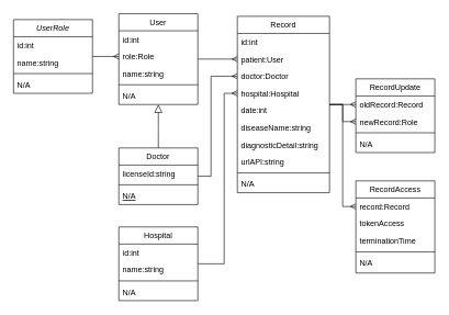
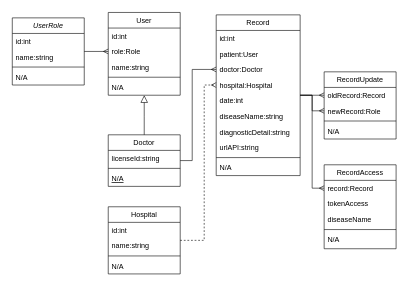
  <mxCell id="0" />
  <mxCell id="1" parent="0" />
  <mxCell id="2" style="edgeStyle=orthogonalEdgeStyle;rounded=0;orthogonalLoop=1;jettySize=auto;html=1;entryX=0;entryY=0.5;entryDx=0;entryDy=0;endArrow=ERmany;endFill=0;" parent="1" source="3" target="17" edge="1"><mxGeometry relative="1" as="geometry" /></mxCell>
  <mxCell id="3" value="UserRole" style="swimlane;fontStyle=2;align=center;verticalAlign=top;childLayout=stackLayout;horizontal=1;startSize=26;horizontalStack=0;resizeParent=1;resizeLast=0;collapsible=1;marginBottom=0;rounded=0;shadow=0;strokeWidth=1;" parent="1" vertex="1"><mxGeometry x="20" y="29" width="120" height="112" as="geometry"><mxRectangle x="230" y="140" width="160" height="26" as="alternateBounds" /></mxGeometry></mxCell>
  <mxCell id="4" value="id:int" style="text;align=left;verticalAlign=top;spacingLeft=4;spacingRight=4;overflow=hidden;rotatable=0;points=[[0,0.5],[1,0.5]];portConstraint=eastwest;" parent="3" vertex="1"><mxGeometry y="26" width="120" height="26" as="geometry" /></mxCell>
  <mxCell id="5" value="name:string" style="text;align=left;verticalAlign=top;spacingLeft=4;spacingRight=4;overflow=hidden;rotatable=0;points=[[0,0.5],[1,0.5]];portConstraint=eastwest;rounded=0;shadow=0;html=0;" parent="3" vertex="1"><mxGeometry y="52" width="120" height="26" as="geometry" /></mxCell>
  <mxCell id="6" value="" style="line;html=1;strokeWidth=1;align=left;verticalAlign=middle;spacingTop=-1;spacingLeft=3;spacingRight=3;rotatable=0;labelPosition=right;points=[];portConstraint=eastwest;" parent="3" vertex="1"><mxGeometry y="78" width="120" height="8" as="geometry" /></mxCell>
  <mxCell id="7" value="N/A" style="text;align=left;verticalAlign=top;spacingLeft=4;spacingRight=4;overflow=hidden;rotatable=0;points=[[0,0.5],[1,0.5]];portConstraint=eastwest;" parent="3" vertex="1"><mxGeometry y="86" width="120" height="26" as="geometry" /></mxCell>
- <mxCell id="8" style="edgeStyle=orthogonalEdgeStyle;rounded=0;orthogonalLoop=1;jettySize=auto;html=1;entryX=0;entryY=0.5;entryDx=0;entryDy=0;endArrow=ERmany;endFill=0;" parent="1" source="9" target="34" edge="1"><mxGeometry relative="1" as="geometry"><Array as="points"><mxPoint x="340" y="400" /><mxPoint x="340" y="141" /></Array></mxGeometry></mxCell>
+ <mxCell id="8" style="edgeStyle=orthogonalEdgeStyle;rounded=0;orthogonalLoop=1;jettySize=auto;html=1;entryX=0;entryY=0.5;entryDx=0;entryDy=0;endArrow=ERmany;endFill=0;dashed=1;" parent="1" source="9" target="34" edge="1"><mxGeometry relative="1" as="geometry"><Array as="points"><mxPoint x="340" y="400" /><mxPoint x="340" y="141" /></Array></mxGeometry></mxCell>
  <mxCell id="9" value="Hospital" style="swimlane;fontStyle=0;align=center;verticalAlign=top;childLayout=stackLayout;horizontal=1;startSize=26;horizontalStack=0;resizeParent=1;resizeLast=0;collapsible=1;marginBottom=0;rounded=0;shadow=0;strokeWidth=1;" parent="1" vertex="1"><mxGeometry x="180" y="344" width="120" height="112" as="geometry"><mxRectangle x="340" y="380" width="170" height="26" as="alternateBounds" /></mxGeometry></mxCell>
  <mxCell id="10" value="id:int" style="text;align=left;verticalAlign=top;spacingLeft=4;spacingRight=4;overflow=hidden;rotatable=0;points=[[0,0.5],[1,0.5]];portConstraint=eastwest;" parent="9" vertex="1"><mxGeometry y="26" width="120" height="26" as="geometry" /></mxCell>
  <mxCell id="11" value="name:string" style="text;align=left;verticalAlign=top;spacingLeft=4;spacingRight=4;overflow=hidden;rotatable=0;points=[[0,0.5],[1,0.5]];portConstraint=eastwest;" parent="9" vertex="1"><mxGeometry y="52" width="120" height="26" as="geometry" /></mxCell>
  <mxCell id="12" value="" style="line;html=1;strokeWidth=1;align=left;verticalAlign=middle;spacingTop=-1;spacingLeft=3;spacingRight=3;rotatable=0;labelPosition=right;points=[];portConstraint=eastwest;" parent="9" vertex="1"><mxGeometry y="78" width="120" height="8" as="geometry" /></mxCell>
  <mxCell id="13" value="N/A" style="text;align=left;verticalAlign=top;spacingLeft=4;spacingRight=4;overflow=hidden;rotatable=0;points=[[0,0.5],[1,0.5]];portConstraint=eastwest;" parent="9" vertex="1"><mxGeometry y="86" width="120" height="26" as="geometry" /></mxCell>
- <mxCell id="14" style="edgeStyle=orthogonalEdgeStyle;rounded=0;orthogonalLoop=1;jettySize=auto;html=1;entryX=0;entryY=0.5;entryDx=0;entryDy=0;endArrow=ERmany;endFill=0;" parent="1" source="15" target="32" edge="1"><mxGeometry relative="1" as="geometry" /></mxCell>
  <mxCell id="15" value="User" style="swimlane;fontStyle=0;align=center;verticalAlign=top;childLayout=stackLayout;horizontal=1;startSize=26;horizontalStack=0;resizeParent=1;resizeLast=0;collapsible=1;marginBottom=0;rounded=0;shadow=0;strokeWidth=1;" parent="1" vertex="1"><mxGeometry x="180" y="20" width="120" height="138" as="geometry"><mxRectangle x="550" y="140" width="160" height="26" as="alternateBounds" /></mxGeometry></mxCell>
  <mxCell id="16" value="id:int" style="text;align=left;verticalAlign=top;spacingLeft=4;spacingRight=4;overflow=hidden;rotatable=0;points=[[0,0.5],[1,0.5]];portConstraint=eastwest;" parent="15" vertex="1"><mxGeometry y="26" width="120" height="26" as="geometry" /></mxCell>
  <mxCell id="17" value="role:Role" style="text;align=left;verticalAlign=top;spacingLeft=4;spacingRight=4;overflow=hidden;rotatable=0;points=[[0,0.5],[1,0.5]];portConstraint=eastwest;" parent="15" vertex="1"><mxGeometry y="52" width="120" height="26" as="geometry" /></mxCell>
  <mxCell id="18" value="name:string" style="text;align=left;verticalAlign=top;spacingLeft=4;spacingRight=4;overflow=hidden;rotatable=0;points=[[0,0.5],[1,0.5]];portConstraint=eastwest;rounded=0;shadow=0;html=0;" parent="15" vertex="1"><mxGeometry y="78" width="120" height="26" as="geometry" /></mxCell>
  <mxCell id="19" value="" style="line;html=1;strokeWidth=1;align=left;verticalAlign=middle;spacingTop=-1;spacingLeft=3;spacingRight=3;rotatable=0;labelPosition=right;points=[];portConstraint=eastwest;" parent="15" vertex="1"><mxGeometry y="104" width="120" height="8" as="geometry" /></mxCell>
  <mxCell id="20" value="N/A" style="text;align=left;verticalAlign=top;spacingLeft=4;spacingRight=4;overflow=hidden;rotatable=0;points=[[0,0.5],[1,0.5]];portConstraint=eastwest;" parent="15" vertex="1"><mxGeometry y="112" width="120" height="26" as="geometry" /></mxCell>
  <mxCell id="21" style="edgeStyle=orthogonalEdgeStyle;rounded=0;orthogonalLoop=1;jettySize=auto;html=1;entryX=0;entryY=0.5;entryDx=0;entryDy=0;endArrow=ERmany;endFill=0;" parent="1" source="22" target="33" edge="1"><mxGeometry relative="1" as="geometry"><Array as="points"><mxPoint x="320" y="267" /><mxPoint x="320" y="115" /></Array></mxGeometry></mxCell>
  <mxCell id="22" value="Doctor" style="swimlane;fontStyle=0;align=center;verticalAlign=top;childLayout=stackLayout;horizontal=1;startSize=26;horizontalStack=0;resizeParent=1;resizeLast=0;collapsible=1;marginBottom=0;rounded=0;shadow=0;strokeWidth=1;" parent="1" vertex="1"><mxGeometry x="180" y="224" width="120" height="86" as="geometry"><mxRectangle x="130" y="380" width="160" height="26" as="alternateBounds" /></mxGeometry></mxCell>
  <mxCell id="23" value="licenseId:string" style="text;align=left;verticalAlign=top;spacingLeft=4;spacingRight=4;overflow=hidden;rotatable=0;points=[[0,0.5],[1,0.5]];portConstraint=eastwest;rounded=0;shadow=0;html=0;" parent="22" vertex="1"><mxGeometry y="26" width="120" height="26" as="geometry" /></mxCell>
  <mxCell id="24" value="" style="line;html=1;strokeWidth=1;align=left;verticalAlign=middle;spacingTop=-1;spacingLeft=3;spacingRight=3;rotatable=0;labelPosition=right;points=[];portConstraint=eastwest;" parent="22" vertex="1"><mxGeometry y="52" width="120" height="8" as="geometry" /></mxCell>
  <mxCell id="25" value="N/A" style="text;align=left;verticalAlign=top;spacingLeft=4;spacingRight=4;overflow=hidden;rotatable=0;points=[[0,0.5],[1,0.5]];portConstraint=eastwest;fontStyle=4" parent="22" vertex="1"><mxGeometry y="60" width="120" height="26" as="geometry" /></mxCell>
  <mxCell id="26" value="" style="endArrow=block;endSize=10;endFill=0;shadow=0;strokeWidth=1;rounded=0;edgeStyle=elbowEdgeStyle;elbow=vertical;exitX=0.5;exitY=0;exitDx=0;exitDy=0;" parent="1" source="22" target="20" edge="1"><mxGeometry width="160" relative="1" as="geometry"><mxPoint x="414" y="254" as="sourcePoint" /><mxPoint x="200" y="204" as="targetPoint" /><Array as="points"><mxPoint x="240" y="194" /><mxPoint x="240" y="164" /><mxPoint x="228" y="184" /><mxPoint x="210" y="194" /><mxPoint x="290" y="254" /></Array></mxGeometry></mxCell>
  <mxCell id="27" style="edgeStyle=orthogonalEdgeStyle;rounded=0;orthogonalLoop=1;jettySize=auto;html=1;entryX=0;entryY=0.5;entryDx=0;entryDy=0;endArrow=ERmany;endFill=0;" parent="1" source="30" target="42" edge="1"><mxGeometry relative="1" as="geometry" /></mxCell>
  <mxCell id="28" style="edgeStyle=orthogonalEdgeStyle;rounded=0;orthogonalLoop=1;jettySize=auto;html=1;entryX=0;entryY=0.5;entryDx=0;entryDy=0;endArrow=ERmany;endFill=0;" parent="1" source="30" target="43" edge="1"><mxGeometry relative="1" as="geometry" /></mxCell>
  <mxCell id="29" style="edgeStyle=orthogonalEdgeStyle;rounded=0;orthogonalLoop=1;jettySize=auto;html=1;entryX=0;entryY=0.5;entryDx=0;entryDy=0;endArrow=ERmany;endFill=0;" parent="1" source="30" target="47" edge="1"><mxGeometry relative="1" as="geometry"><Array as="points"><mxPoint x="520" y="158" /><mxPoint x="520" y="313" /></Array></mxGeometry></mxCell>
  <mxCell id="30" value="Record" style="swimlane;fontStyle=0;align=center;verticalAlign=top;childLayout=stackLayout;horizontal=1;startSize=26;horizontalStack=0;resizeParent=1;resizeLast=0;collapsible=1;marginBottom=0;rounded=0;shadow=0;strokeWidth=1;" parent="1" vertex="1"><mxGeometry x="360" y="24" width="140" height="268" as="geometry"><mxRectangle x="340" y="380" width="170" height="26" as="alternateBounds" /></mxGeometry></mxCell>
  <mxCell id="31" value="id:int" style="text;align=left;verticalAlign=top;spacingLeft=4;spacingRight=4;overflow=hidden;rotatable=0;points=[[0,0.5],[1,0.5]];portConstraint=eastwest;" parent="30" vertex="1"><mxGeometry y="26" width="140" height="26" as="geometry" /></mxCell>
  <mxCell id="32" value="patient:User" style="text;align=left;verticalAlign=top;spacingLeft=4;spacingRight=4;overflow=hidden;rotatable=0;points=[[0,0.5],[1,0.5]];portConstraint=eastwest;" parent="30" vertex="1"><mxGeometry y="52" width="140" height="26" as="geometry" /></mxCell>
  <mxCell id="33" value="doctor:Doctor" style="text;align=left;verticalAlign=top;spacingLeft=4;spacingRight=4;overflow=hidden;rotatable=0;points=[[0,0.5],[1,0.5]];portConstraint=eastwest;" parent="30" vertex="1"><mxGeometry y="78" width="140" height="26" as="geometry" /></mxCell>
  <mxCell id="34" value="hospital:Hospital" style="text;align=left;verticalAlign=top;spacingLeft=4;spacingRight=4;overflow=hidden;rotatable=0;points=[[0,0.5],[1,0.5]];portConstraint=eastwest;" parent="30" vertex="1"><mxGeometry y="104" width="140" height="26" as="geometry" /></mxCell>
  <mxCell id="35" value="date:int" style="text;align=left;verticalAlign=top;spacingLeft=4;spacingRight=4;overflow=hidden;rotatable=0;points=[[0,0.5],[1,0.5]];portConstraint=eastwest;" parent="30" vertex="1"><mxGeometry y="130" width="140" height="26" as="geometry" /></mxCell>
  <mxCell id="36" value="diseaseName:string" style="text;align=left;verticalAlign=top;spacingLeft=4;spacingRight=4;overflow=hidden;rotatable=0;points=[[0,0.5],[1,0.5]];portConstraint=eastwest;" parent="30" vertex="1"><mxGeometry y="156" width="140" height="26" as="geometry" /></mxCell>
  <mxCell id="37" value="diagnosticDetail:string" style="text;align=left;verticalAlign=top;spacingLeft=4;spacingRight=4;overflow=hidden;rotatable=0;points=[[0,0.5],[1,0.5]];portConstraint=eastwest;" parent="30" vertex="1"><mxGeometry y="182" width="140" height="26" as="geometry" /></mxCell>
  <mxCell id="38" value="urlAPI:string" style="text;align=left;verticalAlign=top;spacingLeft=4;spacingRight=4;overflow=hidden;rotatable=0;points=[[0,0.5],[1,0.5]];portConstraint=eastwest;" parent="30" vertex="1"><mxGeometry y="208" width="140" height="26" as="geometry" /></mxCell>
  <mxCell id="39" value="" style="line;html=1;strokeWidth=1;align=left;verticalAlign=middle;spacingTop=-1;spacingLeft=3;spacingRight=3;rotatable=0;labelPosition=right;points=[];portConstraint=eastwest;" parent="30" vertex="1"><mxGeometry y="234" width="140" height="8" as="geometry" /></mxCell>
  <mxCell id="40" value="N/A" style="text;align=left;verticalAlign=top;spacingLeft=4;spacingRight=4;overflow=hidden;rotatable=0;points=[[0,0.5],[1,0.5]];portConstraint=eastwest;" parent="30" vertex="1"><mxGeometry y="242" width="140" height="26" as="geometry" /></mxCell>
  <mxCell id="41" value="RecordUpdate" style="swimlane;fontStyle=0;align=center;verticalAlign=top;childLayout=stackLayout;horizontal=1;startSize=26;horizontalStack=0;resizeParent=1;resizeLast=0;collapsible=1;marginBottom=0;rounded=0;shadow=0;strokeWidth=1;" parent="1" vertex="1"><mxGeometry x="540" y="119" width="120" height="112" as="geometry"><mxRectangle x="340" y="380" width="170" height="26" as="alternateBounds" /></mxGeometry></mxCell>
  <mxCell id="42" value="oldRecord:Record" style="text;align=left;verticalAlign=top;spacingLeft=4;spacingRight=4;overflow=hidden;rotatable=0;points=[[0,0.5],[1,0.5]];portConstraint=eastwest;" parent="41" vertex="1"><mxGeometry y="26" width="120" height="26" as="geometry" /></mxCell>
  <mxCell id="43" value="newRecord:Role" style="text;align=left;verticalAlign=top;spacingLeft=4;spacingRight=4;overflow=hidden;rotatable=0;points=[[0,0.5],[1,0.5]];portConstraint=eastwest;" parent="41" vertex="1"><mxGeometry y="52" width="120" height="26" as="geometry" /></mxCell>
  <mxCell id="44" value="" style="line;html=1;strokeWidth=1;align=left;verticalAlign=middle;spacingTop=-1;spacingLeft=3;spacingRight=3;rotatable=0;labelPosition=right;points=[];portConstraint=eastwest;" parent="41" vertex="1"><mxGeometry y="78" width="120" height="8" as="geometry" /></mxCell>
  <mxCell id="45" value="N/A" style="text;align=left;verticalAlign=top;spacingLeft=4;spacingRight=4;overflow=hidden;rotatable=0;points=[[0,0.5],[1,0.5]];portConstraint=eastwest;" parent="41" vertex="1"><mxGeometry y="86" width="120" height="26" as="geometry" /></mxCell>
  <mxCell id="46" value="RecordAccess" style="swimlane;fontStyle=0;align=center;verticalAlign=top;childLayout=stackLayout;horizontal=1;startSize=26;horizontalStack=0;resizeParent=1;resizeLast=0;collapsible=1;marginBottom=0;rounded=0;shadow=0;strokeWidth=1;" parent="1" vertex="1"><mxGeometry x="540" y="274" width="120" height="140" as="geometry"><mxRectangle x="340" y="380" width="170" height="26" as="alternateBounds" /></mxGeometry></mxCell>
  <mxCell id="47" value="record:Record" style="text;align=left;verticalAlign=top;spacingLeft=4;spacingRight=4;overflow=hidden;rotatable=0;points=[[0,0.5],[1,0.5]];portConstraint=eastwest;" parent="46" vertex="1"><mxGeometry y="26" width="120" height="26" as="geometry" /></mxCell>
  <mxCell id="48" value="tokenAccess" style="text;align=left;verticalAlign=top;spacingLeft=4;spacingRight=4;overflow=hidden;rotatable=0;points=[[0,0.5],[1,0.5]];portConstraint=eastwest;" parent="46" vertex="1"><mxGeometry y="52" width="120" height="26" as="geometry" /></mxCell>
- <mxCell id="49" value="terminationTime" style="text;align=left;verticalAlign=top;spacingLeft=4;spacingRight=4;overflow=hidden;rotatable=0;points=[[0,0.5],[1,0.5]];portConstraint=eastwest;" parent="46" vertex="1"><mxGeometry y="78" width="120" height="26" as="geometry" /></mxCell>
+ <mxCell id="49" value="diseaseName" style="text;align=left;verticalAlign=top;spacingLeft=4;spacingRight=4;overflow=hidden;rotatable=0;points=[[0,0.5],[1,0.5]];portConstraint=eastwest;" parent="46" vertex="1"><mxGeometry y="78" width="120" height="26" as="geometry" /></mxCell>
  <mxCell id="50" value="" style="line;html=1;strokeWidth=1;align=left;verticalAlign=middle;spacingTop=-1;spacingLeft=3;spacingRight=3;rotatable=0;labelPosition=right;points=[];portConstraint=eastwest;" parent="46" vertex="1"><mxGeometry y="104" width="120" height="8" as="geometry" /></mxCell>
  <mxCell id="51" value="N/A" style="text;align=left;verticalAlign=top;spacingLeft=4;spacingRight=4;overflow=hidden;rotatable=0;points=[[0,0.5],[1,0.5]];portConstraint=eastwest;" parent="46" vertex="1"><mxGeometry y="112" width="120" height="26" as="geometry" /></mxCell>
